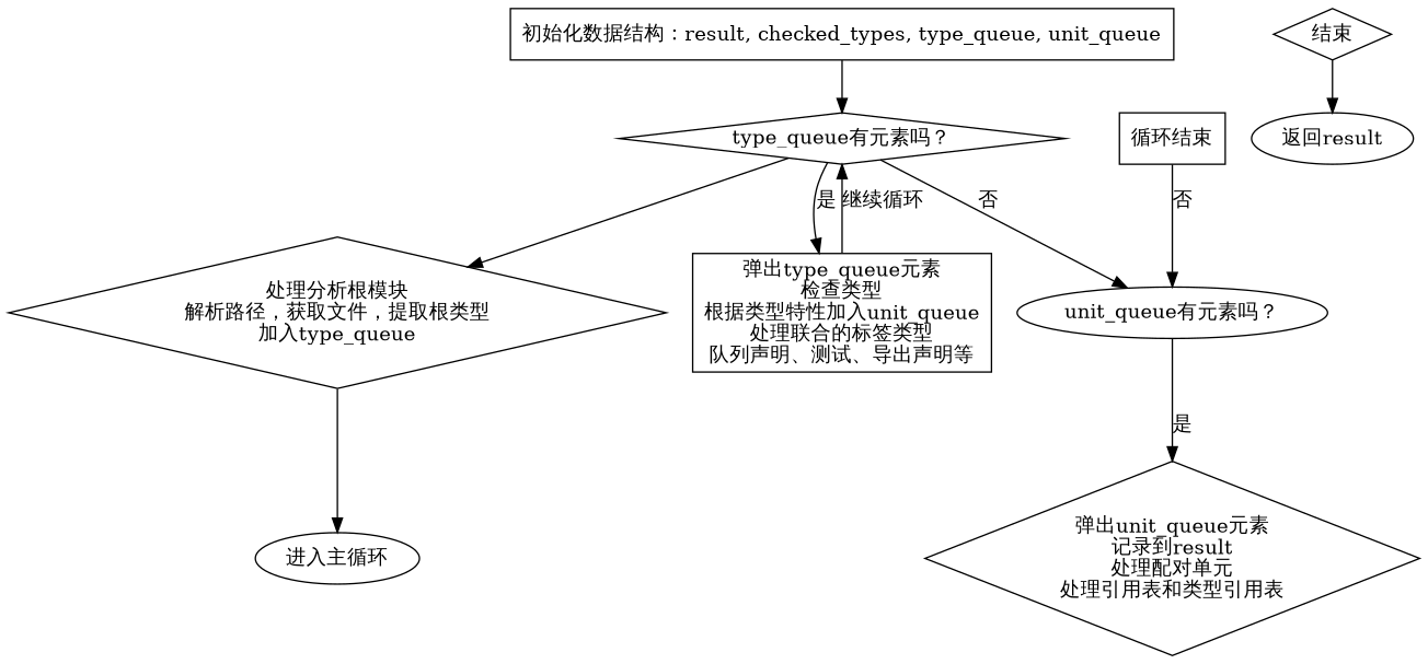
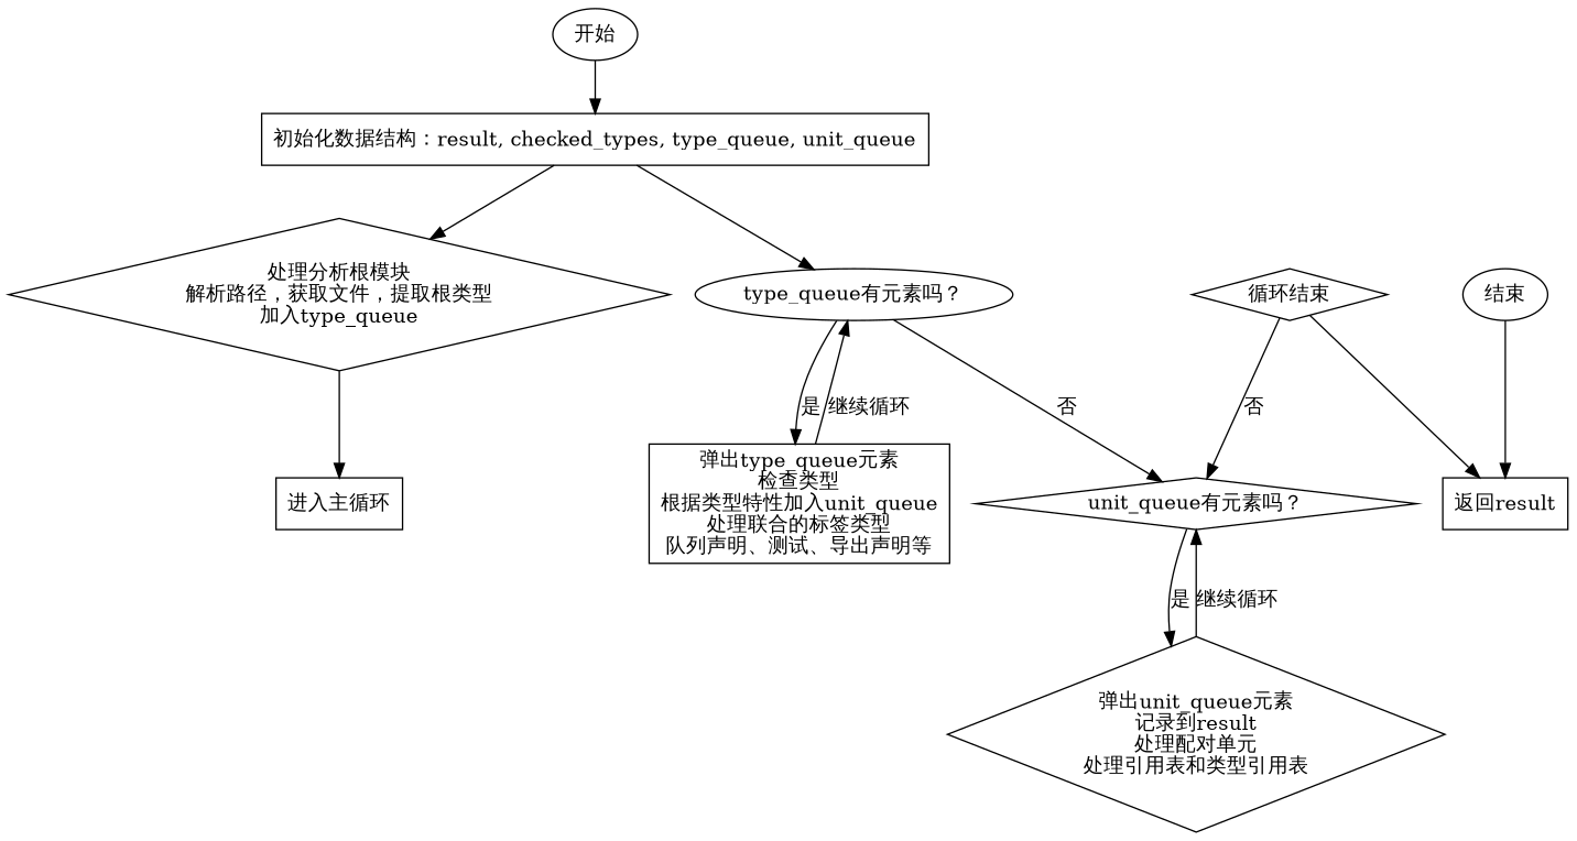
  digraph {
    node [shape=rectangle]
+   n1 [label="开始" shape=ellipse]
    n2 [label="初始化数据结构：result, checked_types, type_queue, unit_queue"]
    n3 [label="处理分析根模块\n解析路径，获取文件，提取根类型\n加入type_queue" shape=diamond]
-   n4 [label="type_queue有元素吗？" shape=diamond]
-   n5 [label="结束" shape=diamond]
-   n6 [label="返回result" shape=ellipse]
-   n7 [label="进入主循环" shape=ellipse]
+   n4 [label="type_queue有元素吗？" shape=ellipse]
+   n5 [label="结束" shape=ellipse]
+   n6 [label="返回result"]
+   n7 [label="进入主循环"]
    n8 [label="弹出type_queue元素\n检查类型\n根据类型特性加入unit_queue\n处理联合的标签类型\n队列声明、测试、导出声明等"]
-   n9 [label="unit_queue有元素吗？" shape=ellipse]
+   n9 [label="unit_queue有元素吗？" shape=diamond]
    n10 [label="弹出unit_queue元素\n记录到result\n处理配对单元\n处理引用表和类型引用表" shape=diamond]
-   n11 [label="循环结束"]
-   n4 -> n3
+   n11 [label="循环结束" shape=diamond]
+   n1 -> n2
+   n2 -> n3
    n2 -> n4
    n3 -> n7
    n4 -> n8 [label="是"]
    n4 -> n9 [label="否"]
    n5 -> n6
    n8 -> n4 [label="继续循环"]
    n9 -> n10 [label="是"]
+   n10 -> n9 [label="继续循环"]
+   n11 -> n6
    n11 -> n9 [label="否"]
  }
